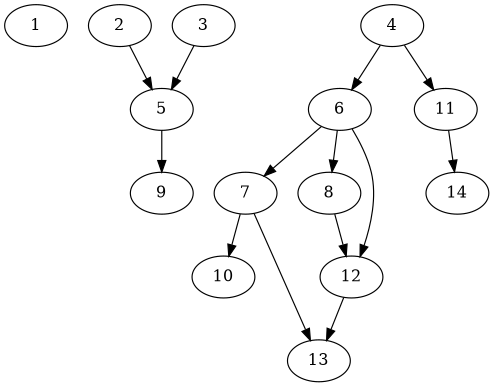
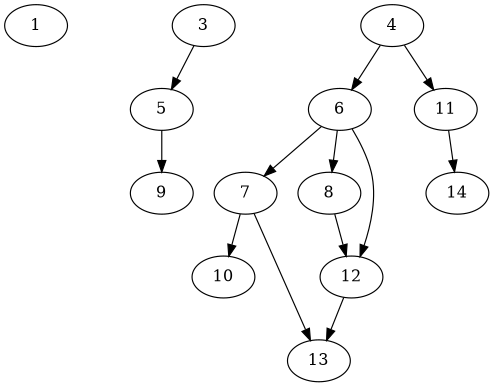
  digraph {
    1 [alpha=50.00]
-   2 [alpha=44.56]
    5 [alpha=29.48]
    9 [alpha=27.06]
    3 [alpha=27.09]
    4 [alpha=46.27]
    6 [alpha=29.82]
    11 [alpha=44.79]
    7 [alpha=37.72]
    8 [alpha=44.81]
    12 [alpha=42.68]
    10 [alpha=37.07]
    13 [alpha=44.22]
    14 [alpha=29.26]
-   2 -> 5
    5 -> 9
    3 -> 5
    4 -> 6
    4 -> 11
    6 -> 7
    6 -> 8
    6 -> 12
    11 -> 14
    7 -> 10
    7 -> 13
    8 -> 12
    12 -> 13
  }
